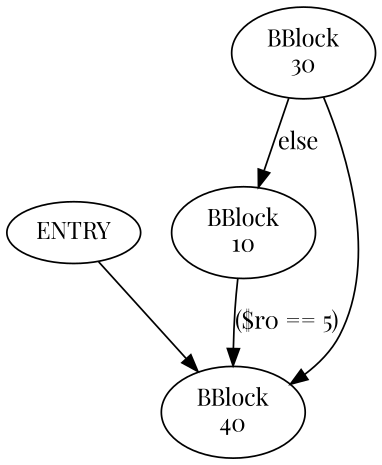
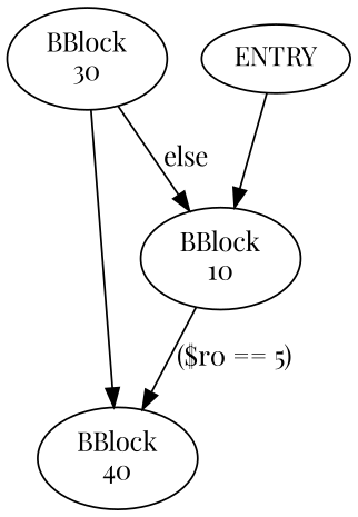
  digraph {
    fontname="Playfair Display"
    node [fontname="Playfair Display"]
    edge [fontname="Playfair Display"]
    n1 [label="BBlock\n10"]
    n2 [label="BBlock\n40"]
    ENTRY
    n4 [label="BBlock\n30"]
    n1 -> n2 [label="($r0 == 5)"]
-   ENTRY -> n2
+   ENTRY -> n1
    n4 -> n1 [label=else]
    n4 -> n2
  }
